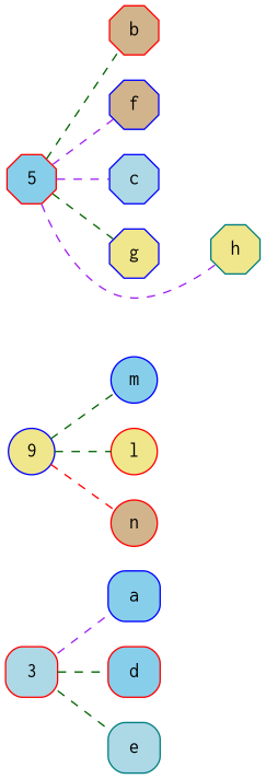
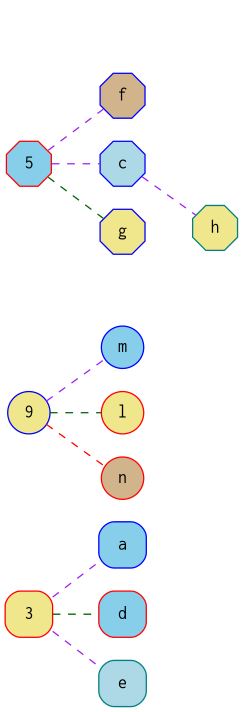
  graph {
    rankdir=LR
    node [color=red fillcolor=skyblue fontname=Courier fontsize=14 shape=octagon style=filled]
    edge [color=darkgreen style=dashed]
-   n1 [fillcolor=lightblue height=0.5 label=3 shape=box style="filled,rounded" width=0.51]
+   n1 [fillcolor=khaki height=0.5 label=3 shape=box style="filled,rounded" width=0.51]
    n2 [color=blue height=0.5 label=a shape=box style="filled,rounded" width=0.51]
    n3 [height=0.5 label=d shape=box style="filled,rounded" width=0.51]
    n4 [color=teal fillcolor=lightblue height=0.5 label=e shape=box style="filled,rounded" width=0.51]
    n5 [color=blue fillcolor=khaki height=0.45 label=9 shape=circle width=0.45]
    n6 [color=blue height=0.45 label=m shape=circle width=0.45]
    n7 [fillcolor=khaki height=0.45 label=l shape=circle width=0.45]
    n8 [fillcolor=tan height=0.45 label=n shape=circle width=0.45]
    n9 [height=0 label=5 width=0]
-   n10 [fillcolor=tan height=0 label=b width=0]
    n11 [color=blue fillcolor=tan height=0 label=f width=0]
    n12 [color=blue fillcolor=lightblue height=0 label=c width=0]
    n13 [color=blue fillcolor=khaki height=0 label=g width=0]
    n14 [color=teal fillcolor=khaki height=0 label=h width=0]
    n1 -- n2 [color=purple]
    n1 -- n3
-   n1 -- n4
-   n5 -- n6
+   n1 -- n4 [color=purple]
+   n5 -- n6 [color=purple]
    n5 -- n7
    n5 -- n8 [color=red]
-   n9 -- n10
    n9 -- n11 [color=purple]
    n9 -- n12 [color=purple]
    n9 -- n13
-   n9 -- n14 [color=purple]
+   n12 -- n14 [color=purple]
  }
